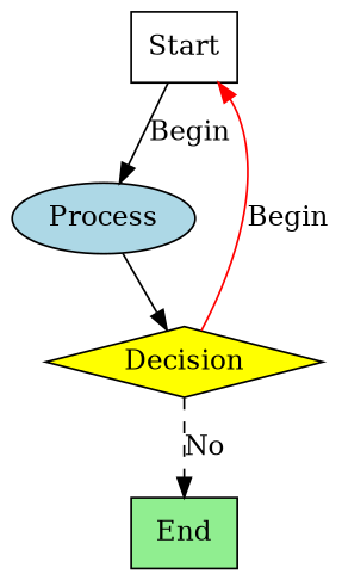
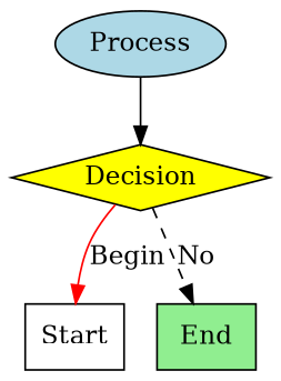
  digraph {
    rankdir=TB
    node [shape=box style=filled]
    n1 [label=Start style=""]
    n2 [fillcolor=lightblue label=Process shape=ellipse]
    n3 [fillcolor=yellow label=Decision shape=diamond]
    n4 [fillcolor=lightgreen label=End]
-   n1 -> n2 [label=Begin]
    n2 -> n3
    n3 -> n1 [color=red label=Begin]
    n3 -> n4 [label=No style=dashed]
  }
